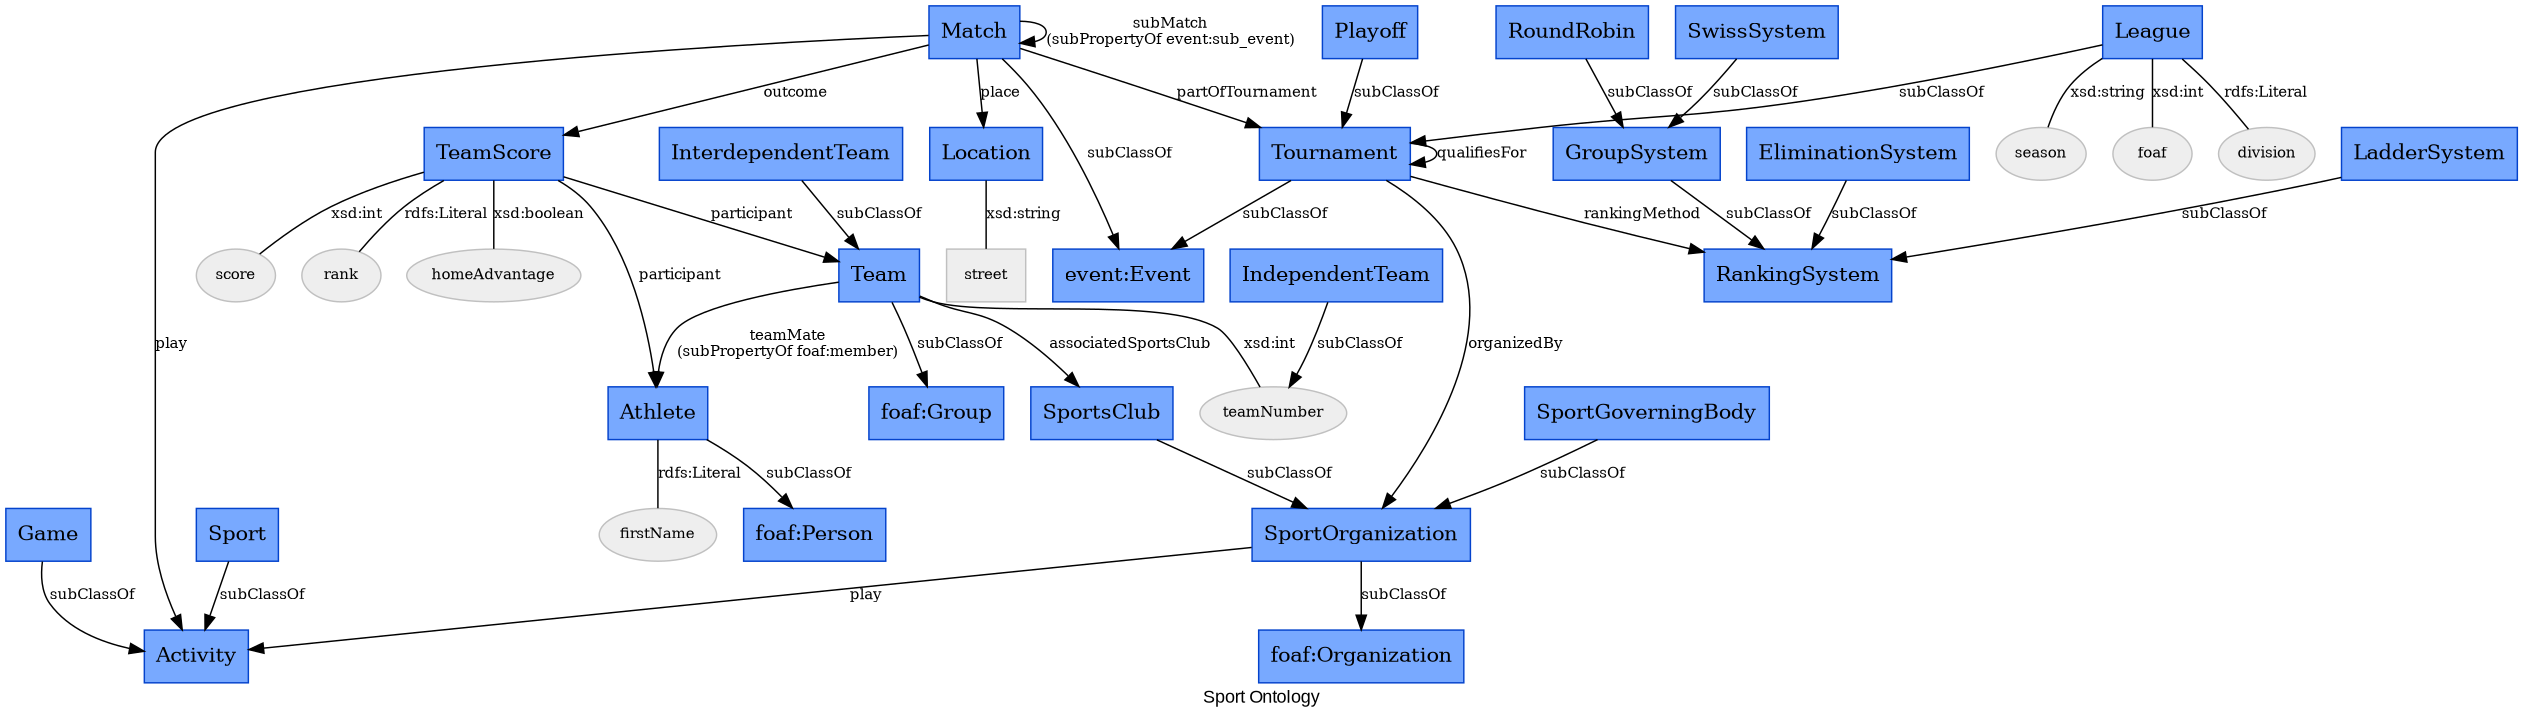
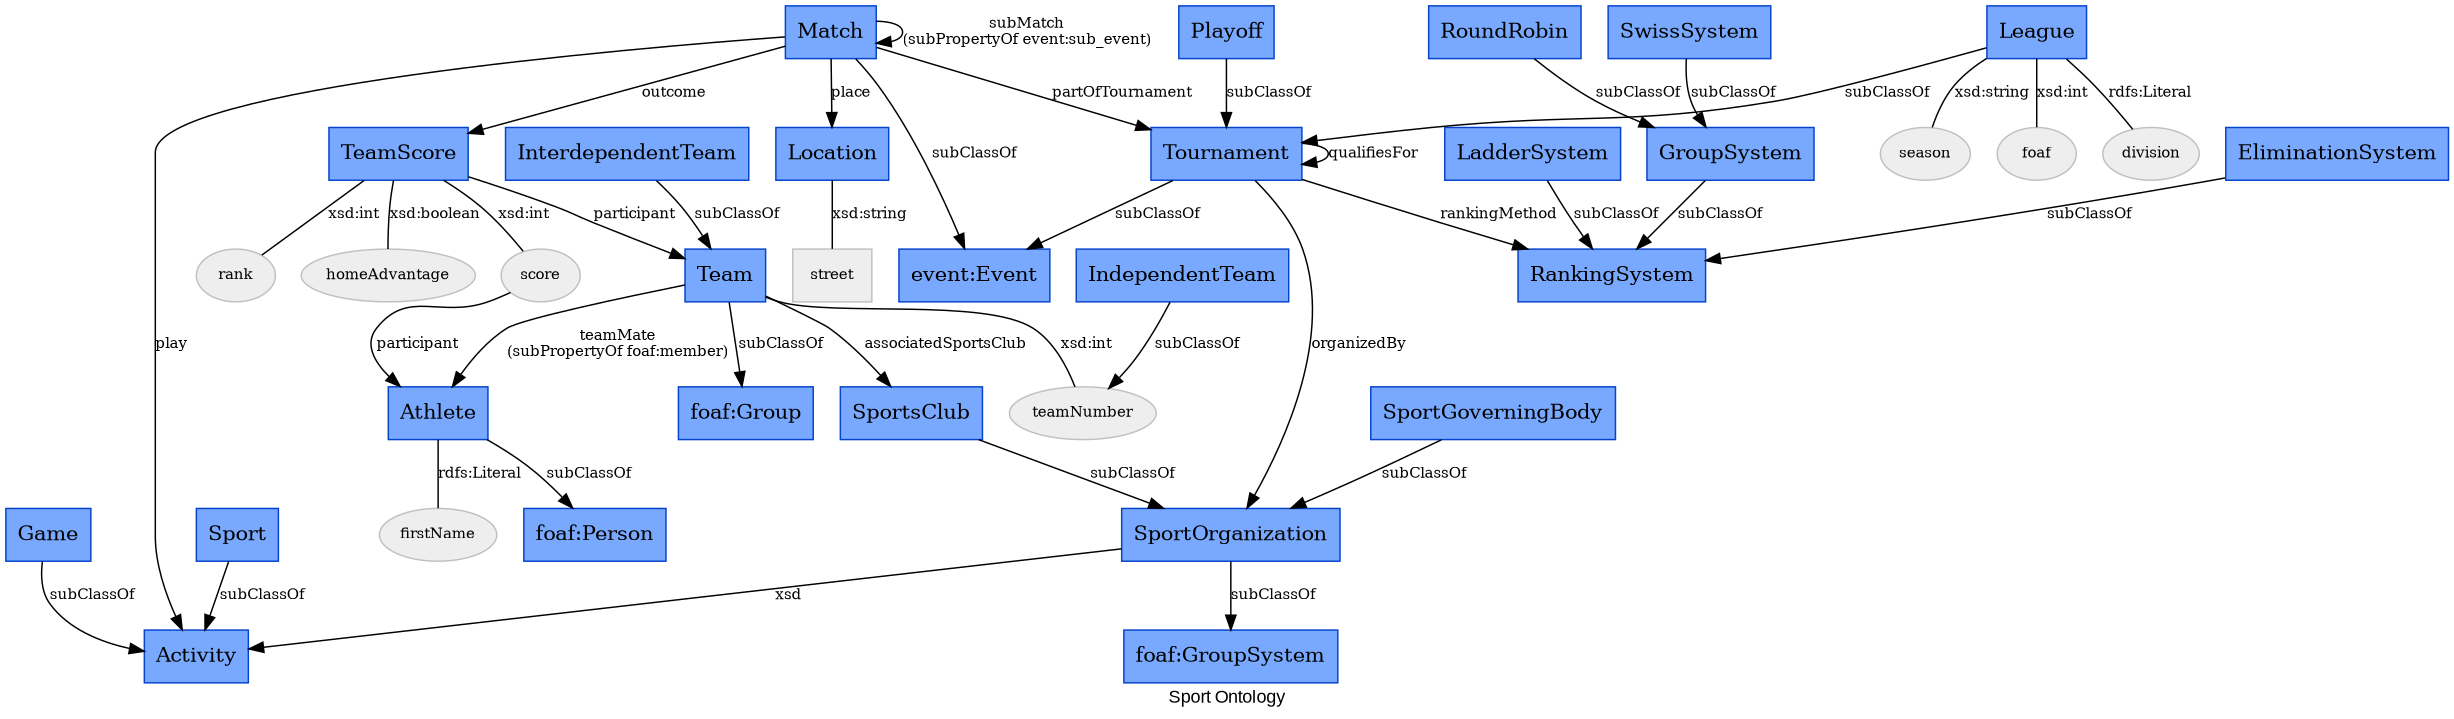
  digraph {
    fontname=Arial
    fontsize=12
    label="Sport Ontology"
    rankdir=TB
    splines=true
    node [color="#0443CC" fillcolor="#78A9FF" shape=box style=filled]
    edge [fontsize=10 labeldistance=1.3 shape=normal]
    n1 [label="foaf:Person"]
    Athlete
    firstName [color=gray fillcolor="#EEEEEE" fontsize=10 shape=ellipse]
    Team
    n5 [label="foaf:Group"]
    SportsClub
    teamNumber [color=gray fillcolor="#EEEEEE" fontsize=10 shape=ellipse]
    SportOrganization
    IndependentTeam
    InterdependentTeam
-   n11 [label="foaf:Organization"]
+   n11 [label="foaf:GroupSystem"]
    Activity
    SportGoverningBody
    Sport
    Game
    street [color=gray fillcolor="#EEEEEE" fontsize=10]
    Location
    EliminationSystem
    RankingSystem
    LadderSystem
    GroupSystem
    RoundRobin
    SwissSystem
    n24 [label="event:Event"]
    Tournament
    League
    season [color=gray fillcolor="#EEEEEE" fontsize=10 shape=ellipse]
    n28 [color=gray fillcolor="#EEEEEE" fontsize=10 label=foaf shape=ellipse]
    division [color=gray fillcolor="#EEEEEE" fontsize=10 shape=ellipse]
    Playoff
    Match
    TeamScore
    score [color=gray fillcolor="#EEEEEE" fontsize=10 shape=ellipse]
    rank [color=gray fillcolor="#EEEEEE" fontsize=10 shape=ellipse]
    homeAdvantage [color=gray fillcolor="#EEEEEE" fontsize=10 shape=ellipse]
    Athlete -> n1 [label=subClassOf]
    Athlete -> firstName [dir=none label="rdfs:Literal" weight=2]
    Team -> Athlete [label="teamMate\n(subPropertyOf foaf:member)"]
    Team -> n5 [label=subClassOf]
    Team -> SportsClub [label=associatedSportsClub]
    Team -> teamNumber [dir=none label="xsd:int" weight=2]
    SportsClub -> SportOrganization [label=subClassOf]
    SportOrganization -> n11 [label=subClassOf]
-   SportOrganization -> Activity [label=play]
+   SportOrganization -> Activity [label=xsd]
    IndependentTeam -> teamNumber [label=subClassOf]
    InterdependentTeam -> Team [label=subClassOf]
    SportGoverningBody -> SportOrganization [label=subClassOf]
    Sport -> Activity [label=subClassOf]
    Game -> Activity [label=subClassOf]
    Location -> street [dir=none label="xsd:string" weight=2]
    EliminationSystem -> RankingSystem [label=subClassOf]
    LadderSystem -> RankingSystem [label=subClassOf]
    GroupSystem -> RankingSystem [label=subClassOf]
    RoundRobin -> GroupSystem [label=subClassOf]
    SwissSystem -> GroupSystem [label=subClassOf]
    Tournament -> SportOrganization [label=organizedBy]
    Tournament -> RankingSystem [label=rankingMethod]
    Tournament -> n24 [label=subClassOf]
    Tournament -> Tournament [label=qualifiesFor]
    League -> Tournament [label=subClassOf]
    League -> season [dir=none label="xsd:string" weight=2]
    League -> n28 [dir=none label="xsd:int" weight=2]
    League -> division [dir=none label="rdfs:Literal" weight=2]
    Playoff -> Tournament [label=subClassOf]
    Match -> Activity [label=play]
    Match -> Location [label=place]
    Match -> n24 [label=subClassOf]
    Match -> Tournament [label=partOfTournament]
    Match -> Match [label="subMatch\n(subPropertyOf event:sub_event)"]
    Match -> TeamScore [label=outcome]
-   TeamScore -> Athlete [label=participant]
+   score -> Athlete [label=participant]
    TeamScore -> Team [label=participant]
    TeamScore -> score [dir=none label="xsd:int" weight=2]
-   TeamScore -> rank [dir=none label="rdfs:Literal" weight=2]
+   TeamScore -> rank [dir=none label="xsd:int" weight=2]
    TeamScore -> homeAdvantage [dir=none label="xsd:boolean" weight=2]
  }
